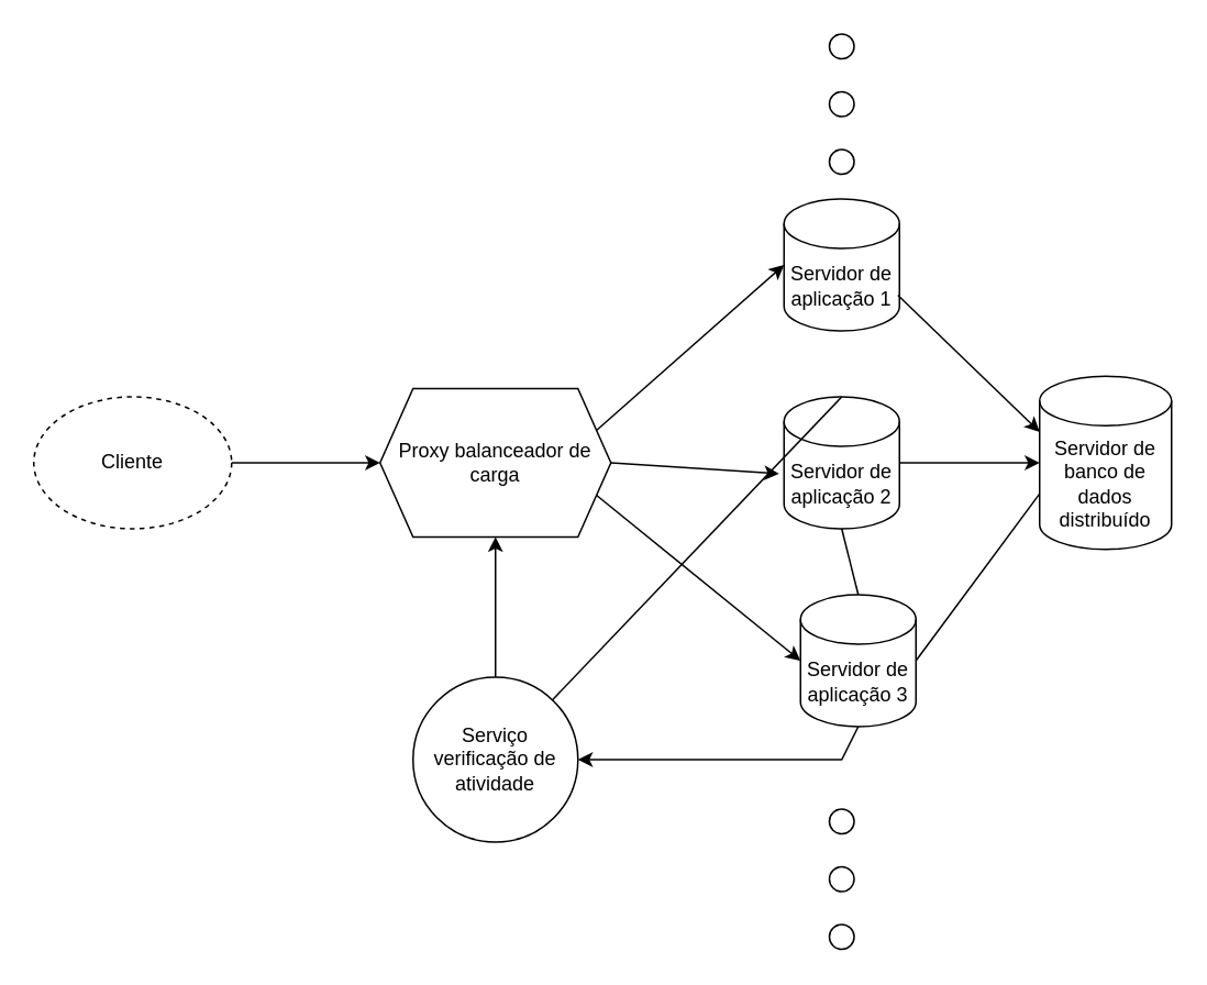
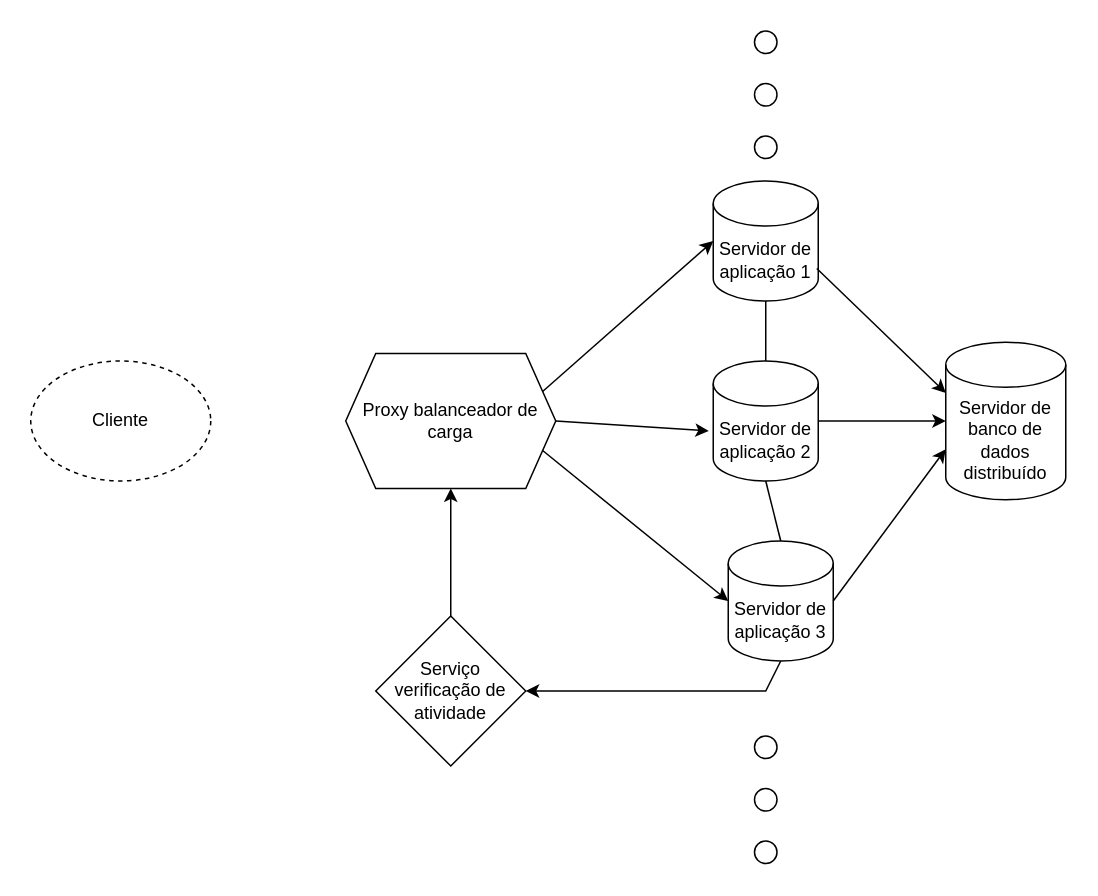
  <mxCell id="0" />
  <mxCell id="1" parent="0" />
  <mxCell id="2" value="Cliente" style="ellipse;whiteSpace=wrap;html=1;dashed=1;" vertex="1" parent="1"><mxGeometry x="20" y="240" width="120" height="80" as="geometry" /></mxCell>
  <mxCell id="3" value="Proxy balanceador de carga" style="shape=hexagon;perimeter=hexagonPerimeter2;whiteSpace=wrap;html=1;fixedSize=1;" vertex="1" parent="1"><mxGeometry x="230" y="235" width="140" height="90" as="geometry" /></mxCell>
- <mxCell id="4" value="Serviço verificação de atividade" style="ellipse;whiteSpace=wrap;html=1;" vertex="1" parent="1"><mxGeometry x="250" y="410" width="100" height="100" as="geometry" /></mxCell>
+ <mxCell id="4" value="Serviço verificação de atividade" style="rhombus;whiteSpace=wrap;html=1;" vertex="1" parent="1"><mxGeometry x="250" y="410" width="100" height="100" as="geometry" /></mxCell>
  <mxCell id="5" value="Servidor de aplicação 1" style="shape=cylinder3;whiteSpace=wrap;html=1;boundedLbl=1;backgroundOutline=1;size=15;" vertex="1" parent="1"><mxGeometry x="475" y="120" width="70" height="80" as="geometry" /></mxCell>
  <mxCell id="6" value="Servidor de aplicação 2" style="shape=cylinder3;whiteSpace=wrap;html=1;boundedLbl=1;backgroundOutline=1;size=15;" vertex="1" parent="1"><mxGeometry x="475" y="240" width="70" height="80" as="geometry" /></mxCell>
  <mxCell id="7" value="Servidor de aplicação 3" style="shape=cylinder3;whiteSpace=wrap;html=1;boundedLbl=1;backgroundOutline=1;size=15;" vertex="1" parent="1"><mxGeometry x="485" y="360" width="70" height="80" as="geometry" /></mxCell>
  <mxCell id="8" value="" style="ellipse;whiteSpace=wrap;html=1;aspect=fixed;" vertex="1" parent="1"><mxGeometry x="502.5" y="490" width="15" height="15" as="geometry" /></mxCell>
  <mxCell id="9" value="" style="ellipse;whiteSpace=wrap;html=1;aspect=fixed;" vertex="1" parent="1"><mxGeometry x="502.5" y="525" width="15" height="15" as="geometry" /></mxCell>
  <mxCell id="10" value="" style="ellipse;whiteSpace=wrap;html=1;aspect=fixed;" vertex="1" parent="1"><mxGeometry x="502.5" y="560" width="15" height="15" as="geometry" /></mxCell>
  <mxCell id="11" value="" style="ellipse;whiteSpace=wrap;html=1;aspect=fixed;" vertex="1" parent="1"><mxGeometry x="502.5" y="20" width="15" height="15" as="geometry" /></mxCell>
  <mxCell id="12" value="" style="ellipse;whiteSpace=wrap;html=1;aspect=fixed;" vertex="1" parent="1"><mxGeometry x="502.5" y="55" width="15" height="15" as="geometry" /></mxCell>
  <mxCell id="13" value="" style="ellipse;whiteSpace=wrap;html=1;aspect=fixed;" vertex="1" parent="1"><mxGeometry x="502.5" y="90" width="15" height="15" as="geometry" /></mxCell>
- <mxCell id="14" value="" style="endArrow=classic;html=1;rounded=0;entryX=0;entryY=0.5;entryDx=0;entryDy=0;exitX=1;exitY=0.5;exitDx=0;exitDy=0;" edge="1" parent="1" source="2" target="3"><mxGeometry width="50" height="50" relative="1" as="geometry"><mxPoint x="160" y="270" as="sourcePoint" /><mxPoint x="210" y="210" as="targetPoint" /></mxGeometry></mxCell>
  <mxCell id="15" value="" style="endArrow=classic;html=1;rounded=0;exitX=0.986;exitY=0.729;exitDx=0;exitDy=0;exitPerimeter=0;entryX=0;entryY=0;entryDx=0;entryDy=33.75;entryPerimeter=0;" edge="1" parent="1" source="5" target="24"><mxGeometry width="50" height="50" relative="1" as="geometry"><mxPoint x="160" y="340" as="sourcePoint" /><mxPoint x="620" y="251.25" as="targetPoint" /></mxGeometry></mxCell>
  <mxCell id="16" value="" style="endArrow=classic;html=1;rounded=0;exitX=1;exitY=0.5;exitDx=0;exitDy=0;exitPerimeter=0;entryX=0;entryY=0.5;entryDx=0;entryDy=0;entryPerimeter=0;" edge="1" parent="1" source="6" target="24"><mxGeometry width="50" height="50" relative="1" as="geometry"><mxPoint x="549" y="188" as="sourcePoint" /><mxPoint x="620" y="272.5" as="targetPoint" /></mxGeometry></mxCell>
- <mxCell id="17" value="" style="endArrow=none;html=1;rounded=0;exitX=1;exitY=0.5;exitDx=0;exitDy=0;exitPerimeter=0;entryX=0;entryY=0;entryDx=0;entryDy=71.25;entryPerimeter=0;" edge="1" parent="1" source="7" target="24"><mxGeometry width="50" height="50" relative="1" as="geometry"><mxPoint x="559" y="198" as="sourcePoint" /><mxPoint x="620" y="293.75" as="targetPoint" /></mxGeometry></mxCell>
+ <mxCell id="17" value="" style="endArrow=classic;html=1;rounded=0;exitX=1;exitY=0.5;exitDx=0;exitDy=0;exitPerimeter=0;entryX=0;entryY=0;entryDx=0;entryDy=71.25;entryPerimeter=0;" edge="1" parent="1" source="7" target="24"><mxGeometry width="50" height="50" relative="1" as="geometry"><mxPoint x="559" y="198" as="sourcePoint" /><mxPoint x="620" y="293.75" as="targetPoint" /></mxGeometry></mxCell>
  <mxCell id="18" value="" style="endArrow=classic;html=1;rounded=0;exitX=1;exitY=0.25;exitDx=0;exitDy=0;entryX=0;entryY=0.5;entryDx=0;entryDy=0;entryPerimeter=0;" edge="1" parent="1" source="3" target="5"><mxGeometry width="50" height="50" relative="1" as="geometry"><mxPoint x="370" y="270" as="sourcePoint" /><mxPoint x="420" y="220" as="targetPoint" /></mxGeometry></mxCell>
  <mxCell id="19" value="" style="endArrow=classic;html=1;rounded=0;exitX=1;exitY=0.5;exitDx=0;exitDy=0;entryX=-0.042;entryY=0.583;entryDx=0;entryDy=0;entryPerimeter=0;" edge="1" parent="1" source="3" target="6"><mxGeometry width="50" height="50" relative="1" as="geometry"><mxPoint x="380" y="310" as="sourcePoint" /><mxPoint x="430" y="260" as="targetPoint" /></mxGeometry></mxCell>
  <mxCell id="20" value="" style="endArrow=classic;html=1;rounded=0;exitX=1;exitY=0.75;exitDx=0;exitDy=0;entryX=0;entryY=0.5;entryDx=0;entryDy=0;entryPerimeter=0;" edge="1" parent="1" source="3" target="7"><mxGeometry width="50" height="50" relative="1" as="geometry"><mxPoint x="370" y="290" as="sourcePoint" /><mxPoint x="487" y="297" as="targetPoint" /></mxGeometry></mxCell>
- <mxCell id="21" value="" style="endArrow=none;html=1;rounded=0;exitX=0.5;exitY=0;exitDx=0;exitDy=0;exitPerimeter=0;" edge="1" parent="1" source="6" target="4"><mxGeometry width="50" height="50" relative="1" as="geometry"><mxPoint x="490" y="260" as="sourcePoint" /><mxPoint x="540" y="210" as="targetPoint" /></mxGeometry></mxCell>
+ <mxCell id="21" value="" style="endArrow=none;html=1;rounded=0;entryX=0.5;entryY=1;entryDx=0;entryDy=0;entryPerimeter=0;exitX=0.5;exitY=0;exitDx=0;exitDy=0;exitPerimeter=0;" edge="1" parent="1" source="6" target="5"><mxGeometry width="50" height="50" relative="1" as="geometry"><mxPoint x="490" y="260" as="sourcePoint" /><mxPoint x="540" y="210" as="targetPoint" /></mxGeometry></mxCell>
  <mxCell id="22" value="" style="endArrow=none;html=1;rounded=0;entryX=0.5;entryY=1;entryDx=0;entryDy=0;entryPerimeter=0;exitX=0.5;exitY=0;exitDx=0;exitDy=0;exitPerimeter=0;" edge="1" parent="1" source="7" target="6"><mxGeometry width="50" height="50" relative="1" as="geometry"><mxPoint x="520" y="250" as="sourcePoint" /><mxPoint x="520" y="210" as="targetPoint" /></mxGeometry></mxCell>
  <mxCell id="23" value="" style="endArrow=classic;html=1;rounded=0;exitX=0.5;exitY=1;exitDx=0;exitDy=0;exitPerimeter=0;entryX=1;entryY=0.5;entryDx=0;entryDy=0;" edge="1" parent="1" source="7" target="4"><mxGeometry width="50" height="50" relative="1" as="geometry"><mxPoint x="400" y="480" as="sourcePoint" /><mxPoint x="510" y="480" as="targetPoint" /><Array as="points"><mxPoint x="510" y="460" /></Array></mxGeometry></mxCell>
  <mxCell id="24" value="Servidor de banco de dados distribuído" style="shape=cylinder3;whiteSpace=wrap;html=1;boundedLbl=1;backgroundOutline=1;size=15;" vertex="1" parent="1"><mxGeometry x="630" y="227.5" width="80" height="105" as="geometry" /></mxCell>
  <mxCell id="25" value="" style="endArrow=classic;html=1;rounded=0;exitX=0.5;exitY=0;exitDx=0;exitDy=0;entryX=0.5;entryY=1;entryDx=0;entryDy=0;" edge="1" parent="1" source="4" target="3"><mxGeometry width="50" height="50" relative="1" as="geometry"><mxPoint x="280" y="420" as="sourcePoint" /><mxPoint x="330" y="370" as="targetPoint" /></mxGeometry></mxCell>
